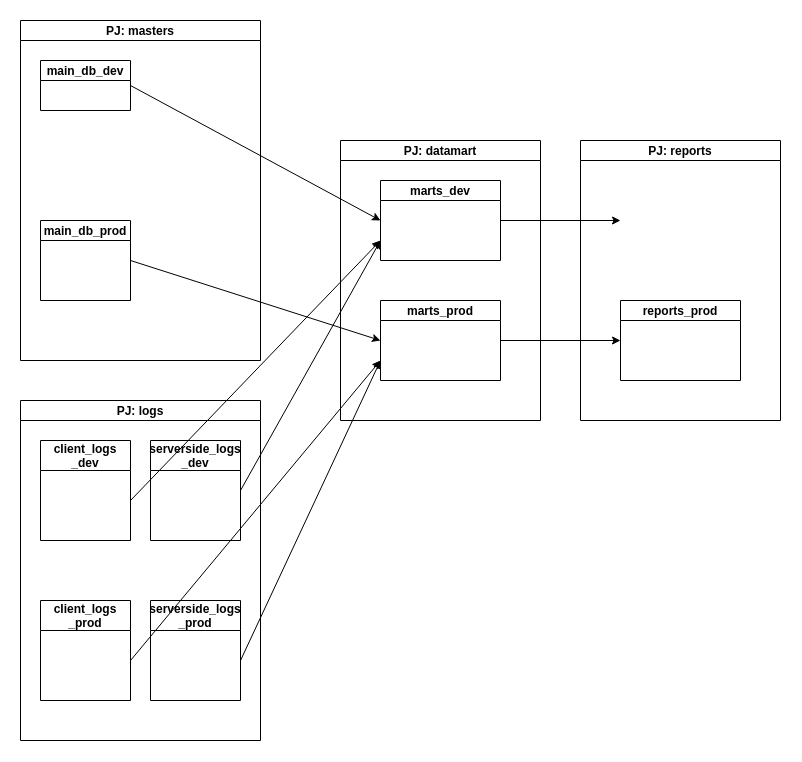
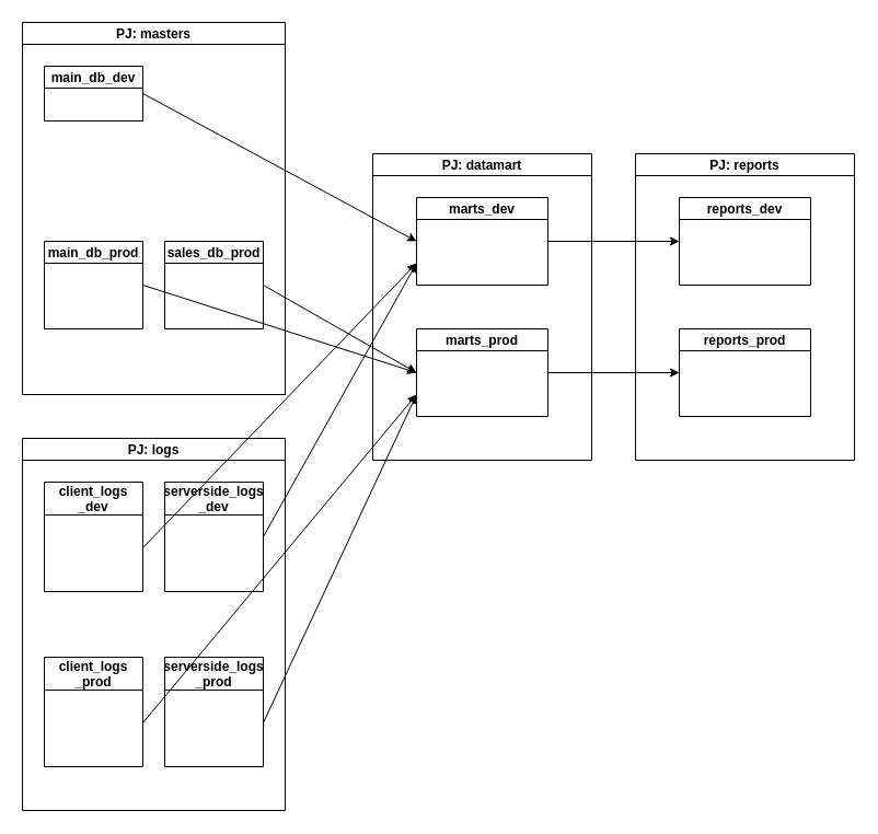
  <mxCell id="0" />
  <mxCell id="1" parent="0" />
  <mxCell id="2" value="PJ: datamart" style="swimlane;startSize=20;horizontal=1;containerType=tree;" parent="1" vertex="1"><mxGeometry x="340" y="140" width="200" height="280" as="geometry" /></mxCell>
  <mxCell id="3" value="" style="endArrow=classic;html=1;exitX=1;exitY=0.5;exitDx=0;exitDy=0;" parent="2" source="4" edge="1"><mxGeometry width="50" height="50" relative="1" as="geometry"><mxPoint x="120" y="280" as="sourcePoint" /><mxPoint x="280" y="80" as="targetPoint" /></mxGeometry></mxCell>
  <mxCell id="4" value="marts_dev" style="swimlane;startSize=20;horizontal=1;containerType=tree;" vertex="1" parent="2"><mxGeometry x="40" y="40" width="120" height="80" as="geometry"><mxRectangle x="40" y="80" width="80" height="20" as="alternateBounds" /></mxGeometry></mxCell>
  <mxCell id="5" value="PJ: reports" style="swimlane;startSize=20;horizontal=1;containerType=tree;" parent="1" vertex="1"><mxGeometry x="580" y="140" width="200" height="280" as="geometry" /></mxCell>
+ <mxCell id="6" value="reports_dev" style="swimlane;startSize=20;horizontal=1;containerType=tree;" vertex="1" parent="5"><mxGeometry x="40" y="40" width="120" height="80" as="geometry"><mxRectangle x="40" y="80" width="80" height="20" as="alternateBounds" /></mxGeometry></mxCell>
  <mxCell id="7" value="reports_prod" style="swimlane;startSize=20;horizontal=1;containerType=tree;" vertex="1" parent="5"><mxGeometry x="40" y="160" width="120" height="80" as="geometry"><mxRectangle x="40" y="80" width="80" height="20" as="alternateBounds" /></mxGeometry></mxCell>
  <mxCell id="8" value="PJ: masters" style="swimlane;startSize=20;horizontal=1;containerType=tree;" parent="1" vertex="1"><mxGeometry x="20" y="20" width="240" height="340" as="geometry" /></mxCell>
  <mxCell id="9" value="main_db_dev" style="swimlane;startSize=20;horizontal=1;containerType=tree;" parent="8" vertex="1"><mxGeometry x="20" y="40" width="90" height="50" as="geometry"><mxRectangle x="40" y="80" width="80" height="20" as="alternateBounds" /></mxGeometry></mxCell>
  <mxCell id="10" value="main_db_prod" style="swimlane;startSize=20;horizontal=1;containerType=tree;" parent="8" vertex="1"><mxGeometry x="20" y="200" width="90" height="80" as="geometry"><mxRectangle x="40" y="80" width="80" height="20" as="alternateBounds" /></mxGeometry></mxCell>
+ <mxCell id="11" value="sales_db_prod" style="swimlane;startSize=20;horizontal=1;containerType=tree;" vertex="1" parent="8"><mxGeometry x="130" y="200" width="90" height="80" as="geometry"><mxRectangle x="40" y="80" width="80" height="20" as="alternateBounds" /></mxGeometry></mxCell>
  <mxCell id="12" value="PJ: logs" style="swimlane;startSize=20;horizontal=1;containerType=tree;" parent="1" vertex="1"><mxGeometry x="20" y="400" width="240" height="340" as="geometry" /></mxCell>
  <mxCell id="13" value="client_logs&#10;_dev" style="swimlane;startSize=30;horizontal=1;containerType=tree;" parent="12" vertex="1"><mxGeometry x="20" y="40" width="90" height="100" as="geometry"><mxRectangle x="40" y="80" width="80" height="20" as="alternateBounds" /></mxGeometry></mxCell>
  <mxCell id="14" value="client_logs&#10;_prod" style="swimlane;startSize=30;horizontal=1;containerType=tree;" parent="12" vertex="1"><mxGeometry x="20" y="200" width="90" height="100" as="geometry"><mxRectangle x="40" y="80" width="80" height="20" as="alternateBounds" /></mxGeometry></mxCell>
  <mxCell id="15" value="serverside_logs&#10;_dev" style="swimlane;startSize=30;horizontal=1;containerType=tree;" vertex="1" parent="12"><mxGeometry x="130" y="40" width="90" height="100" as="geometry"><mxRectangle x="40" y="80" width="80" height="20" as="alternateBounds" /></mxGeometry></mxCell>
  <mxCell id="16" value="marts_prod" style="swimlane;startSize=20;horizontal=1;containerType=tree;" vertex="1" parent="1"><mxGeometry x="380" y="300" width="120" height="80" as="geometry"><mxRectangle x="40" y="80" width="80" height="20" as="alternateBounds" /></mxGeometry></mxCell>
  <mxCell id="17" value="" style="endArrow=classic;html=1;exitX=1;exitY=0.5;exitDx=0;exitDy=0;" edge="1" parent="1" source="9"><mxGeometry width="50" height="50" relative="1" as="geometry"><mxPoint x="250" y="110" as="sourcePoint" /><mxPoint x="380" y="220" as="targetPoint" /></mxGeometry></mxCell>
+ <mxCell id="18" value="" style="endArrow=classic;html=1;exitX=1;exitY=0.5;exitDx=0;exitDy=0;entryX=0;entryY=0.5;entryDx=0;entryDy=0;" edge="1" parent="1" source="11" target="16"><mxGeometry width="50" height="50" relative="1" as="geometry"><mxPoint x="140" y="110" as="sourcePoint" /><mxPoint x="390" y="230" as="targetPoint" /></mxGeometry></mxCell>
  <mxCell id="19" value="" style="endArrow=classic;html=1;exitX=1;exitY=0.5;exitDx=0;exitDy=0;" edge="1" parent="1" source="10"><mxGeometry width="50" height="50" relative="1" as="geometry"><mxPoint x="250" y="270" as="sourcePoint" /><mxPoint x="380" y="340" as="targetPoint" /></mxGeometry></mxCell>
  <mxCell id="20" value="" style="endArrow=classic;html=1;exitX=1;exitY=0.5;exitDx=0;exitDy=0;" edge="1" parent="1" source="16"><mxGeometry width="50" height="50" relative="1" as="geometry"><mxPoint x="510" y="230" as="sourcePoint" /><mxPoint x="620" y="340" as="targetPoint" /></mxGeometry></mxCell>
  <mxCell id="21" value="serverside_logs&#10;_prod" style="swimlane;startSize=30;horizontal=1;containerType=tree;" vertex="1" parent="1"><mxGeometry x="150" y="600" width="90" height="100" as="geometry"><mxRectangle x="40" y="80" width="80" height="20" as="alternateBounds" /></mxGeometry></mxCell>
  <mxCell id="22" value="" style="endArrow=classic;html=1;exitX=1;exitY=0.5;exitDx=0;exitDy=0;" edge="1" parent="1" source="15"><mxGeometry width="50" height="50" relative="1" as="geometry"><mxPoint x="250" y="110" as="sourcePoint" /><mxPoint x="380" y="240" as="targetPoint" /></mxGeometry></mxCell>
  <mxCell id="23" value="" style="endArrow=classic;html=1;" edge="1" parent="1"><mxGeometry width="50" height="50" relative="1" as="geometry"><mxPoint x="130" y="500" as="sourcePoint" /><mxPoint x="380" y="240" as="targetPoint" /></mxGeometry></mxCell>
  <mxCell id="24" value="" style="endArrow=classic;html=1;" edge="1" parent="1"><mxGeometry width="50" height="50" relative="1" as="geometry"><mxPoint x="240" y="660" as="sourcePoint" /><mxPoint x="380" y="360" as="targetPoint" /></mxGeometry></mxCell>
  <mxCell id="25" value="" style="endArrow=classic;html=1;" edge="1" parent="1"><mxGeometry width="50" height="50" relative="1" as="geometry"><mxPoint x="130" y="660" as="sourcePoint" /><mxPoint x="380" y="360" as="targetPoint" /></mxGeometry></mxCell>
